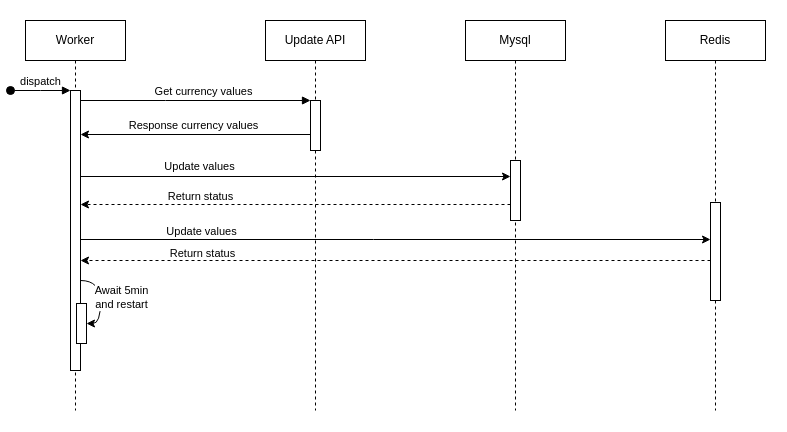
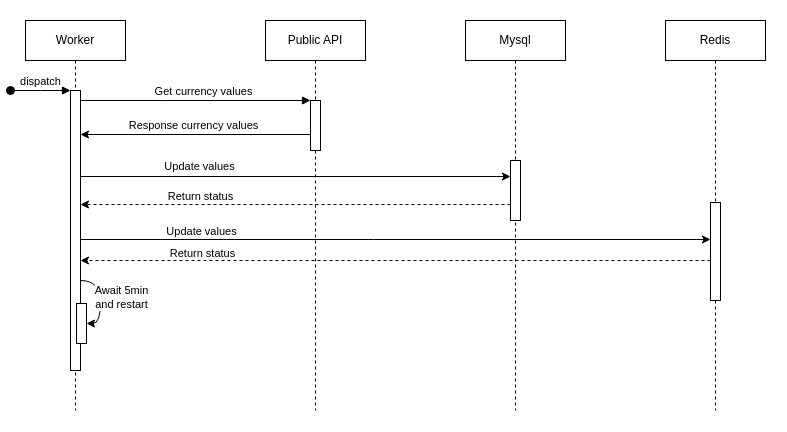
  <mxCell id="0" />
  <mxCell id="1" parent="0" />
  <mxCell id="2" value="Worker" style="shape=umlLifeline;perimeter=lifelinePerimeter;whiteSpace=wrap;html=1;container=0;dropTarget=0;collapsible=0;recursiveResize=0;outlineConnect=0;portConstraint=eastwest;newEdgeStyle={&quot;edgeStyle&quot;:&quot;elbowEdgeStyle&quot;,&quot;elbow&quot;:&quot;vertical&quot;,&quot;curved&quot;:0,&quot;rounded&quot;:0};" parent="1" vertex="1"><mxGeometry x="20" y="20" width="100" height="390" as="geometry" /></mxCell>
  <mxCell id="3" style="edgeStyle=orthogonalEdgeStyle;rounded=0;orthogonalLoop=1;jettySize=auto;html=1;elbow=vertical;curved=1;" edge="1" parent="2" source="5" target="7"><mxGeometry relative="1" as="geometry"><Array as="points"><mxPoint x="75" y="260" /><mxPoint x="75" y="303" /></Array></mxGeometry></mxCell>
  <mxCell id="4" value="Await 5min&lt;br&gt;and restart" style="edgeLabel;html=1;align=center;verticalAlign=middle;resizable=0;points=[];" vertex="1" connectable="0" parent="3"><mxGeometry x="-0.065" relative="1" as="geometry"><mxPoint x="20" as="offset" /></mxGeometry></mxCell>
  <mxCell id="5" value="" style="html=1;points=[];perimeter=orthogonalPerimeter;outlineConnect=0;targetShapes=umlLifeline;portConstraint=eastwest;newEdgeStyle={&quot;edgeStyle&quot;:&quot;elbowEdgeStyle&quot;,&quot;elbow&quot;:&quot;vertical&quot;,&quot;curved&quot;:0,&quot;rounded&quot;:0};" parent="2" vertex="1"><mxGeometry x="45" y="70" width="10" height="280" as="geometry" /></mxCell>
  <mxCell id="6" value="dispatch" style="html=1;verticalAlign=bottom;startArrow=oval;endArrow=block;startSize=8;edgeStyle=elbowEdgeStyle;elbow=vertical;curved=0;rounded=0;" parent="2" target="5" edge="1"><mxGeometry relative="1" as="geometry"><mxPoint x="-15" y="70" as="sourcePoint" /></mxGeometry></mxCell>
  <mxCell id="7" value="" style="html=1;points=[];perimeter=orthogonalPerimeter;outlineConnect=0;targetShapes=umlLifeline;portConstraint=eastwest;newEdgeStyle={&quot;edgeStyle&quot;:&quot;elbowEdgeStyle&quot;,&quot;elbow&quot;:&quot;vertical&quot;,&quot;curved&quot;:0,&quot;rounded&quot;:0};" vertex="1" parent="2"><mxGeometry x="51" y="283" width="10" height="40" as="geometry" /></mxCell>
- <mxCell id="8" value="Update API" style="shape=umlLifeline;perimeter=lifelinePerimeter;whiteSpace=wrap;html=1;container=0;dropTarget=0;collapsible=0;recursiveResize=0;outlineConnect=0;portConstraint=eastwest;newEdgeStyle={&quot;edgeStyle&quot;:&quot;elbowEdgeStyle&quot;,&quot;elbow&quot;:&quot;vertical&quot;,&quot;curved&quot;:0,&quot;rounded&quot;:0};" parent="1" vertex="1"><mxGeometry x="260" y="20" width="100" height="390" as="geometry" /></mxCell>
+ <mxCell id="8" value="Public API" style="shape=umlLifeline;perimeter=lifelinePerimeter;whiteSpace=wrap;html=1;container=0;dropTarget=0;collapsible=0;recursiveResize=0;outlineConnect=0;portConstraint=eastwest;newEdgeStyle={&quot;edgeStyle&quot;:&quot;elbowEdgeStyle&quot;,&quot;elbow&quot;:&quot;vertical&quot;,&quot;curved&quot;:0,&quot;rounded&quot;:0};" parent="1" vertex="1"><mxGeometry x="260" y="20" width="100" height="390" as="geometry" /></mxCell>
  <mxCell id="9" value="" style="html=1;points=[];perimeter=orthogonalPerimeter;outlineConnect=0;targetShapes=umlLifeline;portConstraint=eastwest;newEdgeStyle={&quot;edgeStyle&quot;:&quot;elbowEdgeStyle&quot;,&quot;elbow&quot;:&quot;vertical&quot;,&quot;curved&quot;:0,&quot;rounded&quot;:0};" parent="8" vertex="1"><mxGeometry x="45" y="80" width="10" height="50" as="geometry" /></mxCell>
  <mxCell id="10" value="" style="html=1;verticalAlign=bottom;endArrow=block;edgeStyle=elbowEdgeStyle;elbow=vertical;curved=0;rounded=0;" parent="1" edge="1"><mxGeometry x="0.174" relative="1" as="geometry"><mxPoint x="75" y="100" as="sourcePoint" /><Array as="points"><mxPoint x="160" y="100" /></Array><mxPoint x="305" y="100" as="targetPoint" /><mxPoint as="offset" /></mxGeometry></mxCell>
  <mxCell id="11" value="Get currency values" style="edgeLabel;html=1;align=center;verticalAlign=bottom;resizable=0;points=[];" vertex="1" connectable="0" parent="10"><mxGeometry x="-0.096" y="1" relative="1" as="geometry"><mxPoint x="18" as="offset" /></mxGeometry></mxCell>
  <mxCell id="12" value="Mysql" style="shape=umlLifeline;perimeter=lifelinePerimeter;whiteSpace=wrap;html=1;container=0;dropTarget=0;collapsible=0;recursiveResize=0;outlineConnect=0;portConstraint=eastwest;newEdgeStyle={&quot;edgeStyle&quot;:&quot;elbowEdgeStyle&quot;,&quot;elbow&quot;:&quot;vertical&quot;,&quot;curved&quot;:0,&quot;rounded&quot;:0};" vertex="1" parent="1"><mxGeometry x="460" y="20" width="100" height="390" as="geometry" /></mxCell>
  <mxCell id="13" value="" style="html=1;points=[];perimeter=orthogonalPerimeter;outlineConnect=0;targetShapes=umlLifeline;portConstraint=eastwest;newEdgeStyle={&quot;edgeStyle&quot;:&quot;elbowEdgeStyle&quot;,&quot;elbow&quot;:&quot;vertical&quot;,&quot;curved&quot;:0,&quot;rounded&quot;:0};" vertex="1" parent="12"><mxGeometry x="45" y="140" width="10" height="60" as="geometry" /></mxCell>
  <mxCell id="14" value="Redis" style="shape=umlLifeline;perimeter=lifelinePerimeter;whiteSpace=wrap;html=1;container=0;dropTarget=0;collapsible=0;recursiveResize=0;outlineConnect=0;portConstraint=eastwest;newEdgeStyle={&quot;edgeStyle&quot;:&quot;elbowEdgeStyle&quot;,&quot;elbow&quot;:&quot;vertical&quot;,&quot;curved&quot;:0,&quot;rounded&quot;:0};" vertex="1" parent="1"><mxGeometry x="660" y="20" width="100" height="390" as="geometry" /></mxCell>
  <mxCell id="15" value="" style="html=1;points=[];perimeter=orthogonalPerimeter;outlineConnect=0;targetShapes=umlLifeline;portConstraint=eastwest;newEdgeStyle={&quot;edgeStyle&quot;:&quot;elbowEdgeStyle&quot;,&quot;elbow&quot;:&quot;vertical&quot;,&quot;curved&quot;:0,&quot;rounded&quot;:0};" vertex="1" parent="14"><mxGeometry x="45" y="182" width="10" height="98" as="geometry" /></mxCell>
  <mxCell id="16" style="edgeStyle=elbowEdgeStyle;rounded=0;orthogonalLoop=1;jettySize=auto;html=1;elbow=vertical;curved=0;verticalAlign=bottom;" edge="1" parent="1"><mxGeometry relative="1" as="geometry"><mxPoint x="75" y="176" as="sourcePoint" /><mxPoint x="505" y="175.857" as="targetPoint" /></mxGeometry></mxCell>
  <mxCell id="17" value="Update values" style="edgeLabel;html=1;align=center;verticalAlign=bottom;resizable=0;points=[];" vertex="1" connectable="0" parent="16"><mxGeometry x="-0.452" y="2" relative="1" as="geometry"><mxPoint as="offset" /></mxGeometry></mxCell>
  <mxCell id="18" style="edgeStyle=elbowEdgeStyle;rounded=0;orthogonalLoop=1;jettySize=auto;html=1;elbow=vertical;curved=0;verticalAlign=bottom;" edge="1" parent="1"><mxGeometry relative="1" as="geometry"><mxPoint x="75" y="239" as="sourcePoint" /><mxPoint x="705" y="239" as="targetPoint" /><Array as="points"><mxPoint x="368" y="239" /></Array></mxGeometry></mxCell>
  <mxCell id="19" value="Update values" style="edgeLabel;html=1;align=center;verticalAlign=bottom;resizable=0;points=[];" vertex="1" connectable="0" parent="18"><mxGeometry x="-0.667" relative="1" as="geometry"><mxPoint x="15" as="offset" /></mxGeometry></mxCell>
  <mxCell id="20" style="edgeStyle=elbowEdgeStyle;rounded=0;orthogonalLoop=1;jettySize=auto;html=1;elbow=vertical;curved=0;" edge="1" parent="1"><mxGeometry relative="1" as="geometry"><mxPoint x="305" y="134" as="sourcePoint" /><mxPoint x="75" y="134" as="targetPoint" /><Array as="points"><mxPoint x="80" y="134" /></Array></mxGeometry></mxCell>
  <mxCell id="21" value="Response currency values" style="edgeLabel;html=1;align=center;verticalAlign=bottom;resizable=0;points=[];" vertex="1" connectable="0" parent="20"><mxGeometry x="0.024" y="-1" relative="1" as="geometry"><mxPoint as="offset" /></mxGeometry></mxCell>
  <mxCell id="22" style="edgeStyle=elbowEdgeStyle;rounded=0;orthogonalLoop=1;jettySize=auto;html=1;elbow=vertical;curved=0;dashed=1;" edge="1" parent="1"><mxGeometry relative="1" as="geometry"><mxPoint x="505" y="204" as="sourcePoint" /><mxPoint x="75" y="204" as="targetPoint" /><Array as="points"><mxPoint x="313" y="204" /></Array></mxGeometry></mxCell>
  <mxCell id="23" value="Return status" style="edgeLabel;html=1;align=center;verticalAlign=bottom;resizable=0;points=[];" vertex="1" connectable="0" parent="22"><mxGeometry x="0.49" y="-2" relative="1" as="geometry"><mxPoint x="9" y="2" as="offset" /></mxGeometry></mxCell>
  <mxCell id="24" style="edgeStyle=elbowEdgeStyle;rounded=0;orthogonalLoop=1;jettySize=auto;html=1;elbow=vertical;curved=0;dashed=1;" edge="1" parent="1" source="15" target="5"><mxGeometry relative="1" as="geometry"><mxPoint x="70" y="251" as="targetPoint" /><Array as="points"><mxPoint x="130" y="260" /></Array></mxGeometry></mxCell>
  <mxCell id="25" value="Return status" style="edgeLabel;html=1;align=center;verticalAlign=bottom;resizable=0;points=[];" vertex="1" connectable="0" parent="24"><mxGeometry x="0.632" y="1" relative="1" as="geometry"><mxPoint x="5" as="offset" /></mxGeometry></mxCell>
